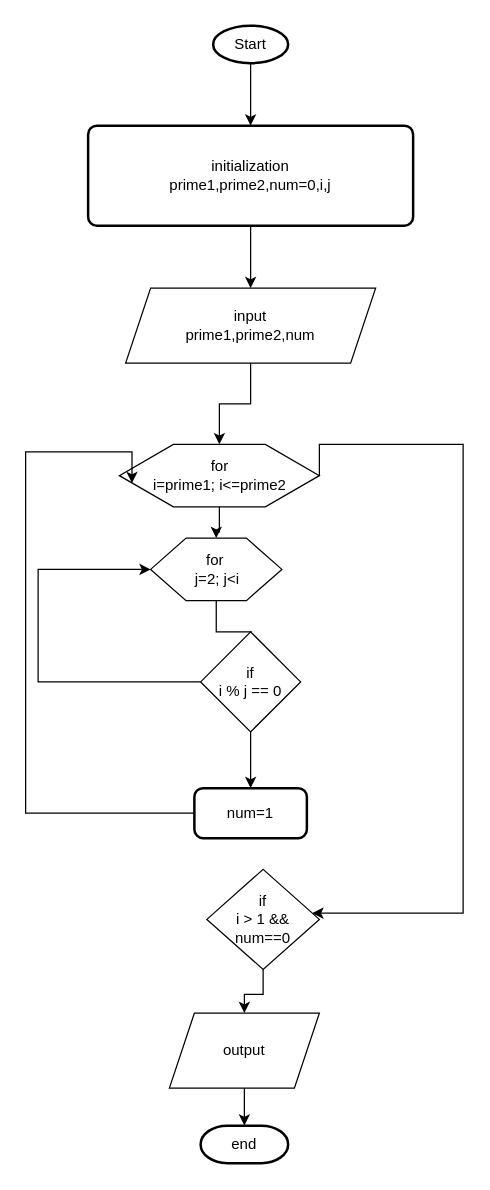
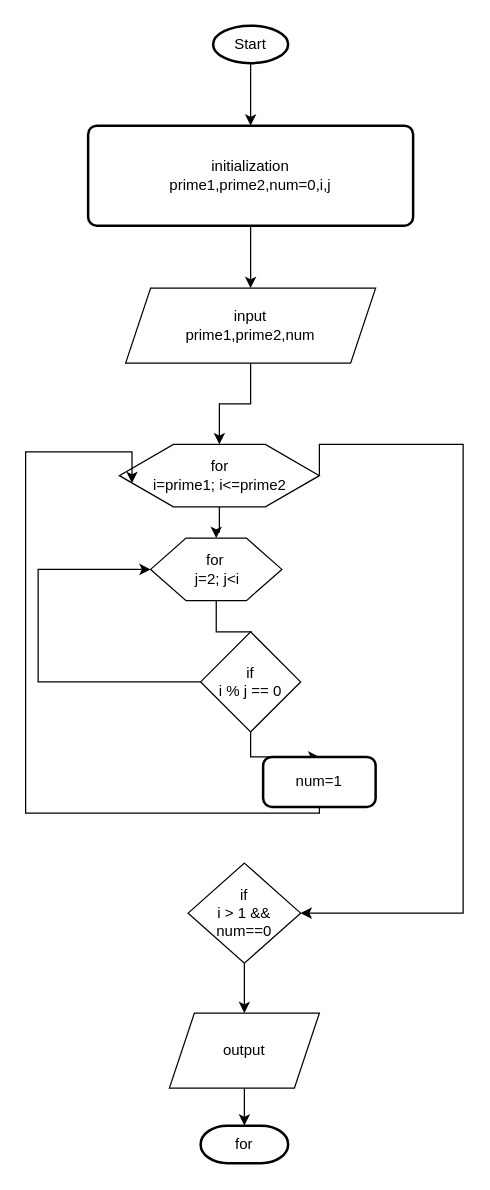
  <mxCell id="0" />
  <mxCell id="1" parent="0" />
  <mxCell id="2" value="" style="edgeStyle=orthogonalEdgeStyle;rounded=0;orthogonalLoop=1;jettySize=auto;html=1;" edge="1" parent="1" source="3" target="5"><mxGeometry relative="1" as="geometry" /></mxCell>
  <mxCell id="3" value="Start" style="strokeWidth=2;html=1;shape=mxgraph.flowchart.start_1;whiteSpace=wrap;fontFamily=Helvetica;fontSize=12;fontColor=#000000;align=center;strokeColor=#000000;fillColor=#ffffff;" vertex="1" parent="1"><mxGeometry x="170" y="20" width="60" height="30" as="geometry" /></mxCell>
  <mxCell id="4" value="" style="edgeStyle=orthogonalEdgeStyle;rounded=0;orthogonalLoop=1;jettySize=auto;html=1;" edge="1" parent="1" source="5" target="8"><mxGeometry relative="1" as="geometry" /></mxCell>
  <mxCell id="5" value="initialization&lt;br&gt;prime1,prime2,num=0,i,j" style="rounded=1;whiteSpace=wrap;html=1;absoluteArcSize=1;arcSize=14;strokeWidth=2;" vertex="1" parent="1"><mxGeometry x="70" y="100" width="260" height="80" as="geometry" /></mxCell>
  <mxCell id="6" value="" style="strokeWidth=2;html=1;shape=mxgraph.flowchart.annotation_1;align=left;pointerEvents=1;" vertex="1" parent="1"><mxGeometry x="240" y="190" height="100" as="geometry" /></mxCell>
  <mxCell id="7" value="" style="edgeStyle=orthogonalEdgeStyle;rounded=0;orthogonalLoop=1;jettySize=auto;html=1;" edge="1" parent="1" source="8" target="13"><mxGeometry relative="1" as="geometry" /></mxCell>
  <mxCell id="8" value="input&lt;br&gt;prime1,prime2,num" style="shape=parallelogram;perimeter=parallelogramPerimeter;whiteSpace=wrap;html=1;fixedSize=1;" vertex="1" parent="1"><mxGeometry x="100" y="230" width="200" height="60" as="geometry" /></mxCell>
  <mxCell id="9" value="" style="edgeStyle=orthogonalEdgeStyle;rounded=0;orthogonalLoop=1;jettySize=auto;html=1;" edge="1" parent="1" source="13" target="12"><mxGeometry relative="1" as="geometry" /></mxCell>
  <mxCell id="10" value="" style="edgeStyle=orthogonalEdgeStyle;rounded=0;orthogonalLoop=1;jettySize=auto;html=1;" edge="1" parent="1" source="12"><mxGeometry relative="1" as="geometry"><mxPoint x="200" y="530" as="targetPoint" /></mxGeometry></mxCell>
  <mxCell id="11" value="" style="edgeStyle=orthogonalEdgeStyle;rounded=0;orthogonalLoop=1;jettySize=auto;html=1;exitX=1;exitY=0.5;exitDx=0;exitDy=0;" edge="1" parent="1" source="13" target="23"><mxGeometry relative="1" as="geometry"><mxPoint x="280" y="710" as="targetPoint" /><Array as="points"><mxPoint x="370" y="355" /><mxPoint x="370" y="730" /></Array></mxGeometry></mxCell>
  <mxCell id="12" value="for&amp;nbsp;&lt;br&gt;j=2; j&amp;lt;i" style="verticalLabelPosition=middle;verticalAlign=middle;html=1;shape=hexagon;perimeter=hexagonPerimeter2;arcSize=6;size=0.27;labelPosition=center;align=center;" vertex="1" parent="1"><mxGeometry x="120" y="430" width="105" height="50" as="geometry" /></mxCell>
  <mxCell id="13" value="for&lt;br&gt;i=prime1; i&amp;lt;=prime2" style="verticalLabelPosition=middle;verticalAlign=middle;html=1;shape=hexagon;perimeter=hexagonPerimeter2;arcSize=6;size=0.27;labelPosition=center;align=center;" vertex="1" parent="1"><mxGeometry x="95" y="355" width="160" height="50" as="geometry" /></mxCell>
  <mxCell id="14" value="" style="edgeStyle=orthogonalEdgeStyle;rounded=0;orthogonalLoop=1;jettySize=auto;html=1;" edge="1" parent="1" source="15" target="17"><mxGeometry relative="1" as="geometry" /></mxCell>
  <mxCell id="15" value="output" style="shape=parallelogram;perimeter=parallelogramPerimeter;whiteSpace=wrap;html=1;fixedSize=1;arcSize=6;" vertex="1" parent="1"><mxGeometry x="135" y="810" width="120" height="60" as="geometry" /></mxCell>
  <mxCell id="16" value="" style="edgeStyle=orthogonalEdgeStyle;rounded=0;orthogonalLoop=1;jettySize=auto;html=1;" edge="1" parent="1" source="19" target="12"><mxGeometry relative="1" as="geometry"><mxPoint x="120" y="460" as="targetPoint" /><Array as="points"><mxPoint x="30" y="545" /><mxPoint x="30" y="455" /></Array><mxPoint x="110" y="543" as="sourcePoint" /></mxGeometry></mxCell>
- <mxCell id="17" value="end" style="strokeWidth=2;html=1;shape=mxgraph.flowchart.terminator;whiteSpace=wrap;" vertex="1" parent="1"><mxGeometry x="160" y="900" width="70" height="30" as="geometry" /></mxCell>
+ <mxCell id="17" value="for" style="strokeWidth=2;html=1;shape=mxgraph.flowchart.terminator;whiteSpace=wrap;" vertex="1" parent="1"><mxGeometry x="160" y="900" width="70" height="30" as="geometry" /></mxCell>
  <mxCell id="18" value="" style="edgeStyle=orthogonalEdgeStyle;rounded=0;orthogonalLoop=1;jettySize=auto;html=1;" edge="1" parent="1" source="19" target="21"><mxGeometry relative="1" as="geometry" /></mxCell>
  <mxCell id="19" value="if&lt;br&gt;i % j == 0" style="rhombus;whiteSpace=wrap;html=1;" vertex="1" parent="1"><mxGeometry x="160" y="505" width="80" height="80" as="geometry" /></mxCell>
  <mxCell id="20" value="" style="edgeStyle=orthogonalEdgeStyle;rounded=0;orthogonalLoop=1;jettySize=auto;html=1;entryX=0.063;entryY=0.62;entryDx=0;entryDy=0;entryPerimeter=0;" edge="1" parent="1" source="21" target="13"><mxGeometry relative="1" as="geometry"><mxPoint x="60" y="360" as="targetPoint" /><Array as="points"><mxPoint x="20" y="650" /><mxPoint x="20" y="361" /></Array></mxGeometry></mxCell>
- <mxCell id="21" value="num=1" style="rounded=1;whiteSpace=wrap;html=1;absoluteArcSize=1;arcSize=14;strokeWidth=2;" vertex="1" parent="1"><mxGeometry x="155" y="630" width="90" height="40" as="geometry" /></mxCell>
+ <mxCell id="21" value="num=1" style="rounded=1;whiteSpace=wrap;html=1;absoluteArcSize=1;arcSize=14;strokeWidth=2;" vertex="1" parent="1"><mxGeometry x="210" y="605" width="90" height="40" as="geometry" /></mxCell>
  <mxCell id="22" value="" style="edgeStyle=orthogonalEdgeStyle;rounded=0;orthogonalLoop=1;jettySize=auto;html=1;" edge="1" parent="1" source="23" target="15"><mxGeometry relative="1" as="geometry" /></mxCell>
- <mxCell id="23" value="if&lt;br&gt;i &amp;gt; 1 &amp;amp;&amp;amp; num==0" style="rhombus;whiteSpace=wrap;html=1;" vertex="1" parent="1"><mxGeometry x="165" y="695" width="90" height="80" as="geometry" /></mxCell>
+ <mxCell id="23" value="if&lt;br&gt;i &amp;gt; 1 &amp;amp;&amp;amp; num==0" style="rhombus;whiteSpace=wrap;html=1;" vertex="1" parent="1"><mxGeometry x="150" y="690" width="90" height="80" as="geometry" /></mxCell>
